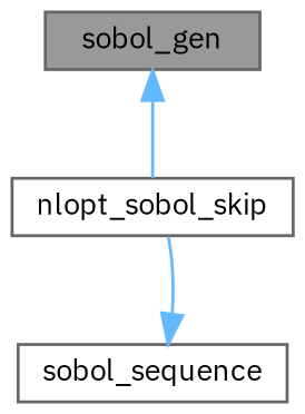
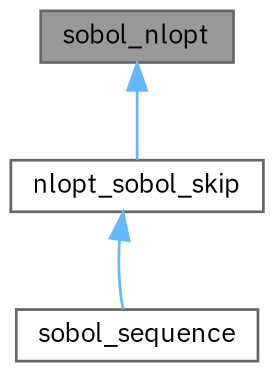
  digraph {
    fontname="IBM Plex Sans"
    rankdir=TB
    node [color=grey40 fillcolor=white fontname="IBM Plex Sans" fontsize=10 shape=box style=filled]
    edge [color=steelblue1 dir=back fontname="IBM Plex Sans" fontsize=10 labelfontname=Helvetica labelfontsize=10 style=solid]
-   n1 [color=gray40 fillcolor=grey60 fontcolor=black height=0.2 label=sobol_gen width=0.4]
+   n1 [color=gray40 fillcolor=grey60 fontcolor=black height=0.2 label=sobol_nlopt width=0.4]
    n2 [height=0.2 label=nlopt_sobol_skip width=0.4]
    n3 [height=0.2 label=sobol_sequence width=0.4]
    n1 -> n2
-   n3 -> n2
+   n2 -> n3
  }
